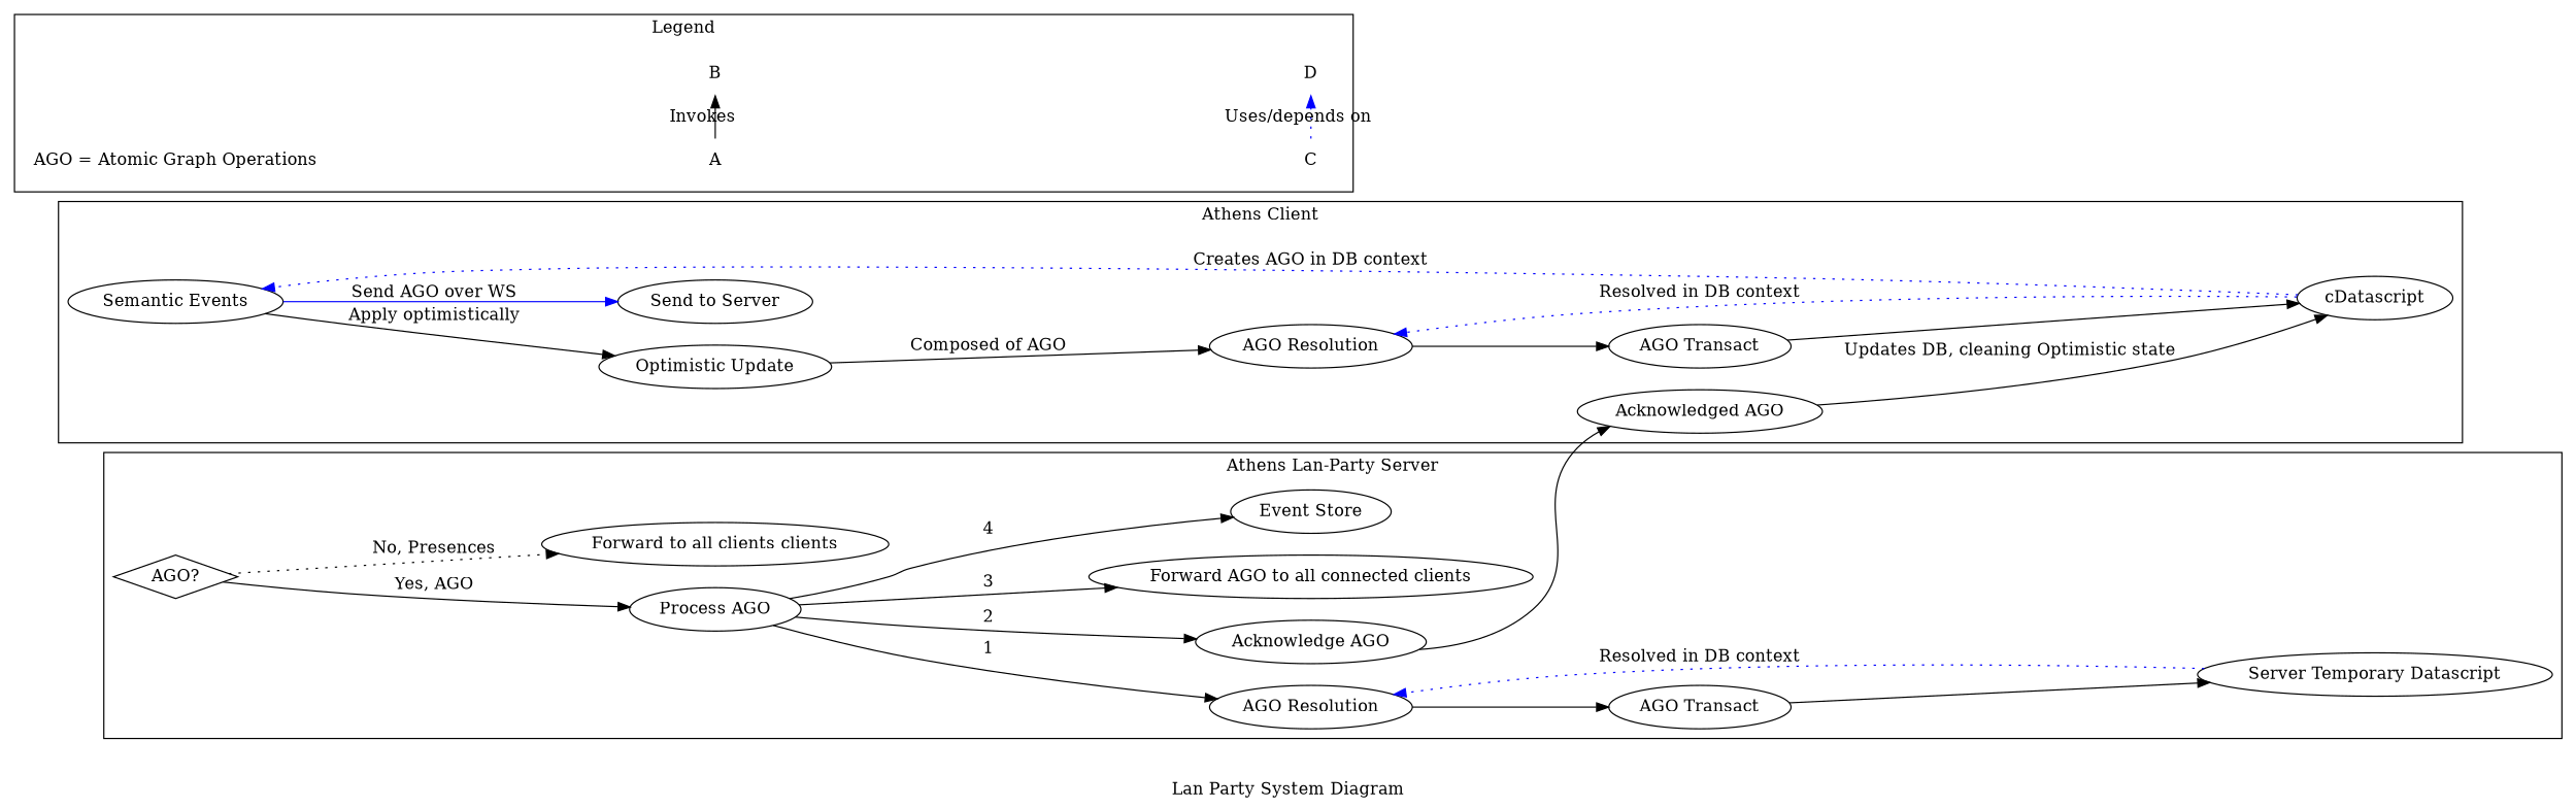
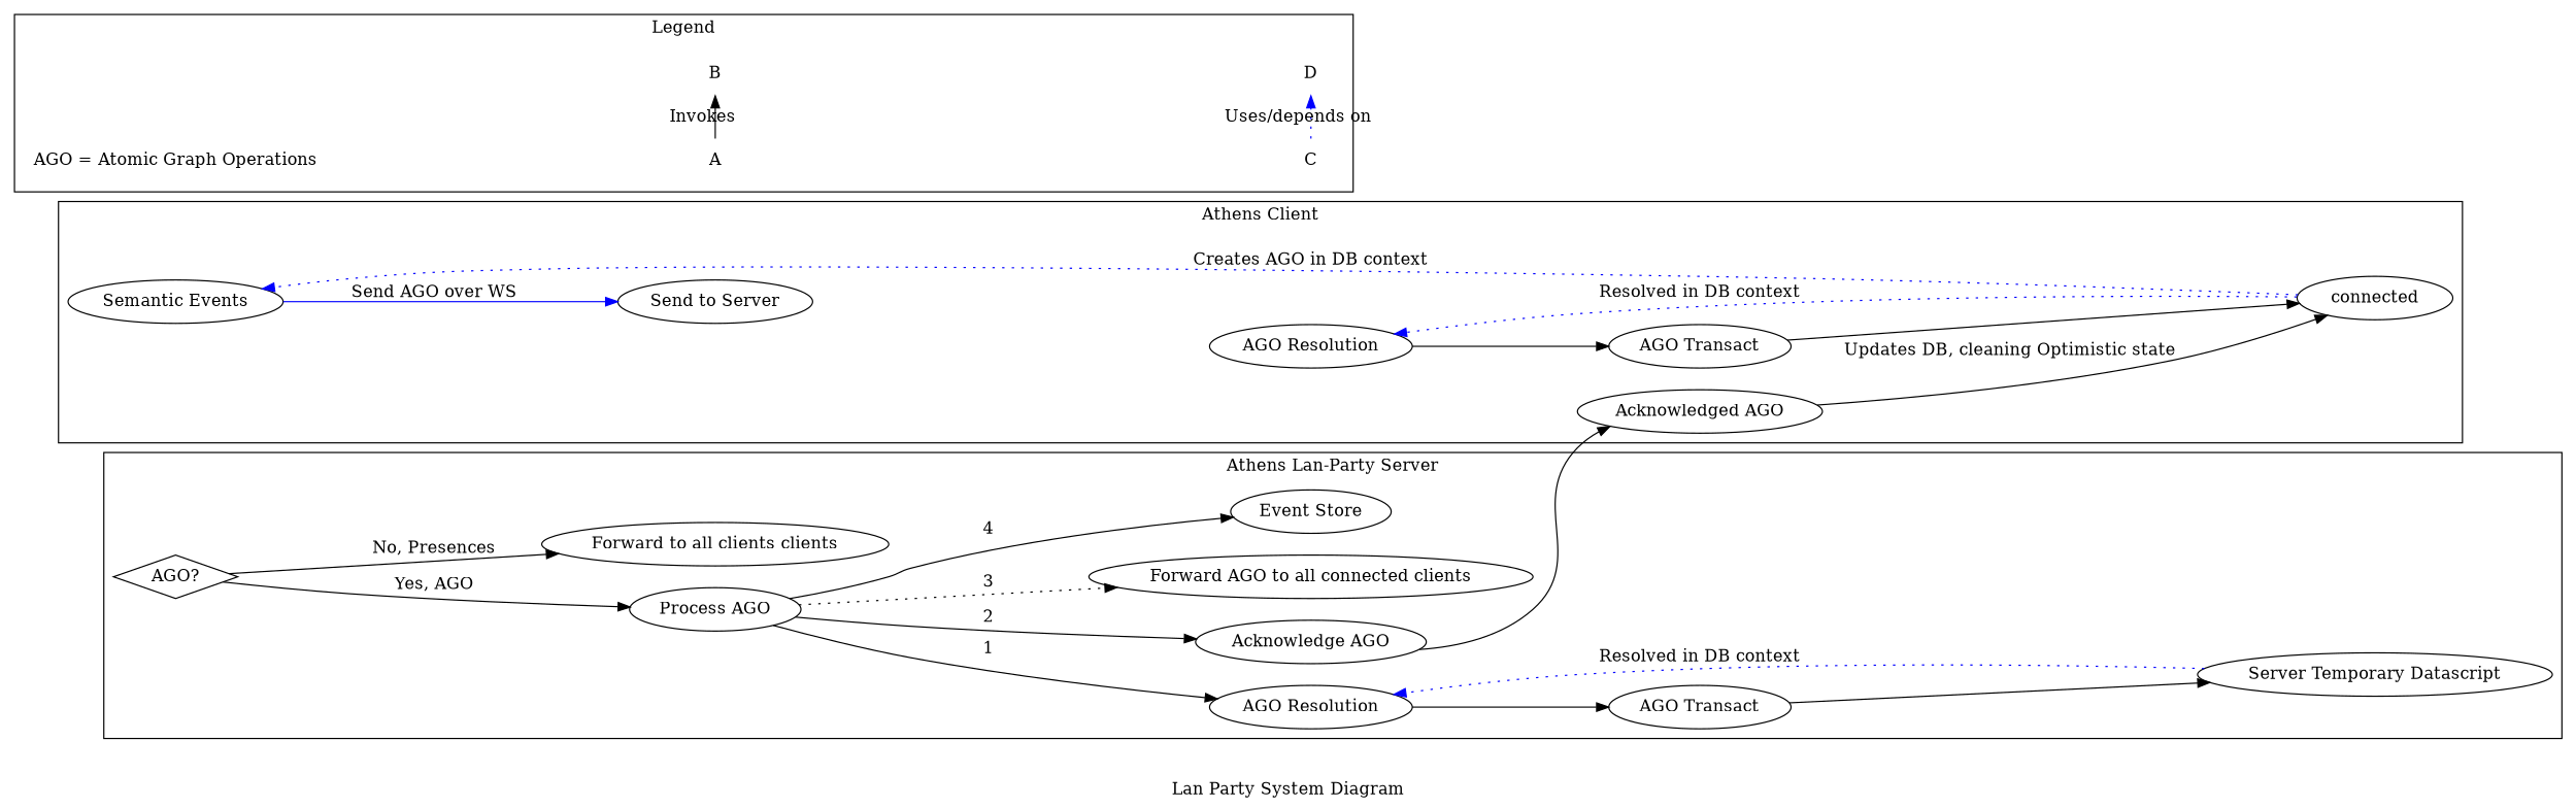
  digraph {
    label="Lan Party System Diagram"
    rankdir=LR
    n1 [label="Semantic Events"]
-   "Optimistic Update"
    n3 [label="Send to Server"]
    n4 [label="AGO Resolution"]
    n5 [label="AGO Transact"]
-   cDatascript
+   cDatascript [label=connected]
    n7 [label="Acknowledged AGO"]
    n8 [label="AGO?" shape=diamond]
    n9 [label="Process AGO"]
    n10 [label="Forward to all clients clients"]
    n11 [label="AGO Resolution"]
    n12 [label="Acknowledge AGO"]
    n13 [label="Forward AGO to all connected clients"]
    n14 [label="Event Store"]
    n15 [label="AGO Transact"]
    n16 [label="Server Temporary Datascript"]
    n17 [label=<AGO = Atomic Graph Operations> shape=plaintext]
    A [shape=plaintext]
    B [shape=plaintext]
    C [shape=plaintext]
    D [shape=plaintext]
    subgraph cluster_1 {
      label="Athens Client"
      n1
-     "Optimistic Update"
      n3
      n4
      n5
      cDatascript
      n7
    }
    subgraph cluster_2 {
      label="Athens Lan-Party Server"
      n8
      n9
      n10
      n11
      n12
      n13
      n14
      n15
      n16
    }
    subgraph cluster_3 {
      label=Legend
      subgraph sub_4 {
        label=Legend
        rank=same
        n17
      }
      subgraph sub_5 {
        label=Legend
        rank=same
        A
        B
      }
      subgraph sub_6 {
        label=Legend
        rank=same
        C
        D
      }
    }
-   n1 -> "Optimistic Update" [label="Apply optimistically"]
    n1 -> n3 [color=blue label="Send AGO over WS"]
-   "Optimistic Update" -> n4 [label="Composed of AGO"]
    n4 -> n5
    n5 -> cDatascript
    cDatascript -> n1 [color=blue label="Creates AGO in DB context" style=dotted]
    cDatascript -> n4 [color=blue label="Resolved in DB context" style=dotted]
    n7 -> cDatascript [label="Updates DB, cleaning Optimistic state"]
    n8 -> n9 [label="Yes, AGO"]
-   n8 -> n10 [label="No, Presences" style=dotted]
+   n8 -> n10 [label="No, Presences"]
    n9 -> n11 [label=1]
    n9 -> n12 [label=2]
-   n9 -> n13 [label=3]
+   n9 -> n13 [label=3 style=dotted]
    n9 -> n14 [label=4]
    n11 -> n15
    n12 -> n7
    n15 -> n16
    n16 -> n11 [color=blue label="Resolved in DB context" style=dotted]
    n17 -> A [style=invis]
    A -> B [label=Invokes]
    A -> D [style=invis]
    C -> D [color=blue label="Uses/depends on" style=dotted]
  }
